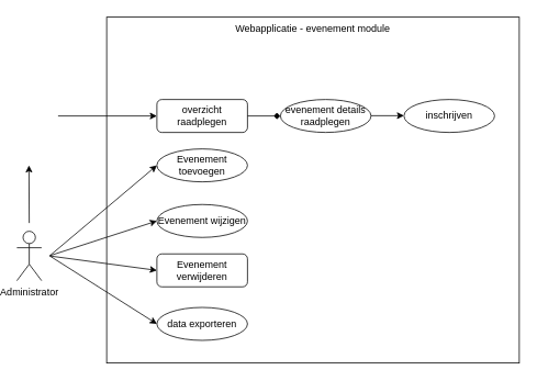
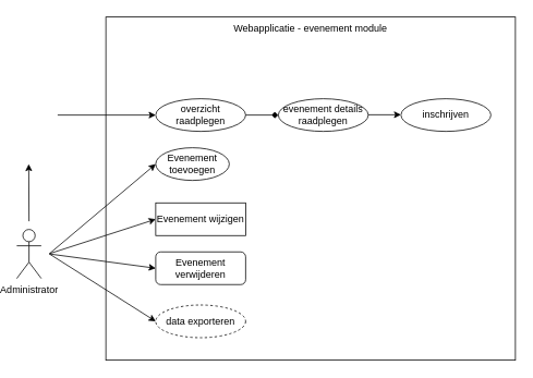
  <mxCell id="0" />
  <mxCell id="1" parent="0" />
  <mxCell id="2" value="Administrator" style="shape=umlActor;verticalLabelPosition=bottom;verticalAlign=top;html=1;" parent="1" vertex="1"><mxGeometry x="20" y="280" width="30" height="60" as="geometry" /></mxCell>
  <mxCell id="3" value="Webapplicatie - evenement module" style="rounded=0;whiteSpace=wrap;html=1;horizontal=1;verticalAlign=top;" parent="1" vertex="1"><mxGeometry x="129" y="20" width="501" height="420" as="geometry" /></mxCell>
  <mxCell id="4" value="Evenement verwijderen" style="whiteSpace=wrap;html=1;rounded=1;" parent="1" vertex="1"><mxGeometry x="190" y="307.5" width="110" height="40" as="geometry" /></mxCell>
- <mxCell id="5" value="data exporteren" style="ellipse;whiteSpace=wrap;html=1;" parent="1" vertex="1"><mxGeometry x="190" y="372.5" width="110" height="40" as="geometry" /></mxCell>
- <mxCell id="6" value="overzicht raadplegen" style="whiteSpace=wrap;html=1;rounded=1;" parent="1" vertex="1"><mxGeometry x="190" y="120" width="110" height="40" as="geometry" /></mxCell>
+ <mxCell id="5" value="data exporteren" style="ellipse;whiteSpace=wrap;html=1;dashed=1;" parent="1" vertex="1"><mxGeometry x="190" y="372.5" width="110" height="40" as="geometry" /></mxCell>
+ <mxCell id="6" value="overzicht raadplegen" style="ellipse;whiteSpace=wrap;html=1;" parent="1" vertex="1"><mxGeometry x="190" y="120" width="110" height="40" as="geometry" /></mxCell>
  <mxCell id="7" value="inschrijven" style="ellipse;whiteSpace=wrap;html=1;" parent="1" vertex="1"><mxGeometry x="490" y="120" width="110" height="40" as="geometry" /></mxCell>
  <mxCell id="8" value="evenement details raadplegen" style="ellipse;whiteSpace=wrap;html=1;" parent="1" vertex="1"><mxGeometry x="340" y="120" width="110" height="40" as="geometry" /></mxCell>
  <mxCell id="9" value="" style="endArrow=classic;html=1;" parent="1" edge="1"><mxGeometry width="50" height="50" relative="1" as="geometry"><mxPoint x="35" y="270" as="sourcePoint" /><mxPoint x="34.66" y="200" as="targetPoint" /></mxGeometry></mxCell>
- <mxCell id="10" value="Evenement toevoegen" style="ellipse;whiteSpace=wrap;html=1;" parent="1" vertex="1"><mxGeometry x="190" y="180" width="110" height="40" as="geometry" /></mxCell>
- <mxCell id="11" value="Evenement wijzigen" style="ellipse;whiteSpace=wrap;html=1;" parent="1" vertex="1"><mxGeometry x="190" y="247.5" width="110" height="40" as="geometry" /></mxCell>
+ <mxCell id="10" value="Evenement toevoegen" style="ellipse;whiteSpace=wrap;html=1;" parent="1" vertex="1"><mxGeometry x="190" y="180" width="90" height="40" as="geometry" /></mxCell>
+ <mxCell id="11" value="Evenement wijzigen" style="whiteSpace=wrap;html=1;rounded=0;" parent="1" vertex="1"><mxGeometry x="190" y="247.5" width="110" height="40" as="geometry" /></mxCell>
  <mxCell id="12" value="" style="endArrow=classic;html=1;" parent="1" target="6" edge="1"><mxGeometry width="50" height="50" relative="1" as="geometry"><mxPoint x="70" y="140" as="sourcePoint" /><mxPoint x="70" y="-20" as="targetPoint" /></mxGeometry></mxCell>
  <mxCell id="13" value="" style="endArrow=classic;html=1;entryX=0;entryY=0.5;entryDx=0;entryDy=0;" parent="1" target="10" edge="1"><mxGeometry width="50" height="50" relative="1" as="geometry"><mxPoint x="60" y="309.66" as="sourcePoint" /><mxPoint x="180" y="309.66" as="targetPoint" /></mxGeometry></mxCell>
  <mxCell id="14" value="" style="endArrow=classic;html=1;entryX=0;entryY=0.5;entryDx=0;entryDy=0;" parent="1" target="11" edge="1"><mxGeometry width="50" height="50" relative="1" as="geometry"><mxPoint x="60" y="309.66" as="sourcePoint" /><mxPoint x="190" y="200" as="targetPoint" /></mxGeometry></mxCell>
  <mxCell id="15" value="" style="endArrow=classic;html=1;entryX=0;entryY=0.5;entryDx=0;entryDy=0;" parent="1" target="4" edge="1"><mxGeometry width="50" height="50" relative="1" as="geometry"><mxPoint x="60" y="310" as="sourcePoint" /><mxPoint x="200" y="277.5" as="targetPoint" /></mxGeometry></mxCell>
  <mxCell id="16" value="" style="endArrow=classic;html=1;entryX=0;entryY=0.5;entryDx=0;entryDy=0;" parent="1" target="5" edge="1"><mxGeometry width="50" height="50" relative="1" as="geometry"><mxPoint x="60" y="310" as="sourcePoint" /><mxPoint x="200" y="337.5" as="targetPoint" /></mxGeometry></mxCell>
  <mxCell id="17" value="" style="endArrow=diamond;html=1;exitX=1;exitY=0.5;exitDx=0;exitDy=0;" parent="1" source="6" target="8" edge="1"><mxGeometry width="50" height="50" relative="1" as="geometry"><mxPoint x="310" y="390" as="sourcePoint" /><mxPoint x="360" y="340" as="targetPoint" /></mxGeometry></mxCell>
  <mxCell id="18" value="" style="endArrow=classic;html=1;exitX=1;exitY=0.5;exitDx=0;exitDy=0;" parent="1" edge="1"><mxGeometry width="50" height="50" relative="1" as="geometry"><mxPoint x="450" y="139.66" as="sourcePoint" /><mxPoint x="490" y="139.66" as="targetPoint" /></mxGeometry></mxCell>
